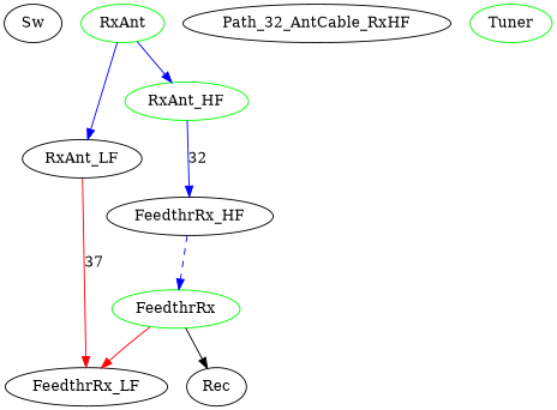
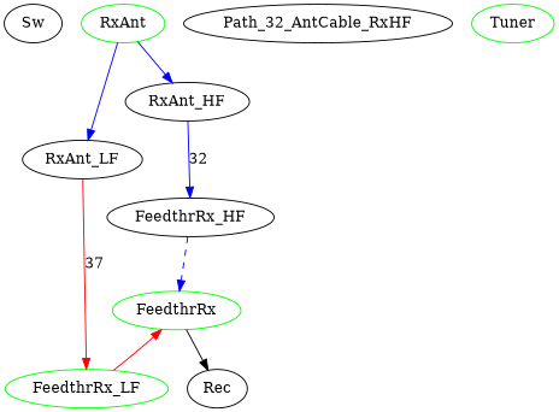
  digraph {
    edge [color=blue condition="f<=1e9" style=solid]
    Sw [condition="f<=18e9" ini="sw_rc_direct.ini"]
    Rec [condition="20<=f<=26.5e9" ini="sa_rs_esu.ini"]
    Path_32_AntCable_RxHF [condition="10e6<f<=18e9" ini="32-AntCable-RxHF.ini"]
    Tuner [color=green ini="mc_teseq_stirrer.ini"]
    RxAnt_LF [condition="100e6 <=f<=1e9" ini="ant-rs-hl223.ini"]
-   FeedthrRx_LF
+   FeedthrRx_LF [color=green]
    FeedthrRx [color=green]
-   RxAnt_HF [condition="1e9<f<=18e9" ini="ant-rs-hf907.ini" color=green]
+   RxAnt_HF [condition="1e9<f<=18e9" ini="ant-rs-hf907.ini"]
    FeedthrRx_HF
    RxAnt [color=green]
    RxAnt_LF -> FeedthrRx_LF [color=red dev=Path_31_AntCable_RxLF label=37 what=S21]
-   FeedthrRx -> FeedthrRx_LF [color=red]
+   FeedthrRx_LF -> FeedthrRx [color=red]
    FeedthrRx -> Rec [color="" condition=""]
    RxAnt_HF -> FeedthrRx_HF [condition="1e9<f<=18e9" dev=Path_32_AntCable_RxHF label=32 what=S21]
    FeedthrRx_HF -> FeedthrRx [condition="1e9<f<=18e9" style=dashed]
    RxAnt -> RxAnt_LF
    RxAnt -> RxAnt_HF [condition="1e9<f<=18e9"]
  }
